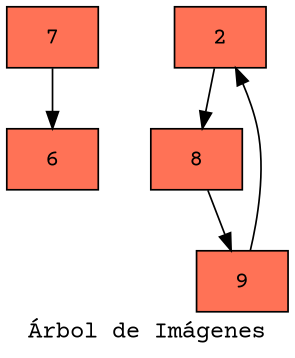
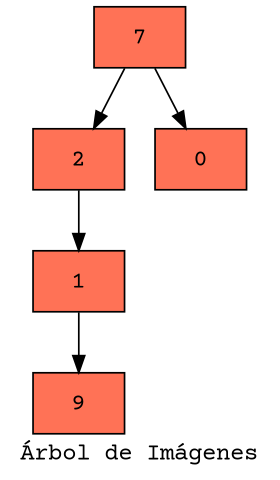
  digraph {
    fontname="Courier Prime"
    label="Árbol de Imágenes"
    node [fillcolor=coral1 fontname="Courier Prime" shape=box style=filled]
    edge [fontname="Courier Prime"]
    n1 [label=7]
    n2 [label=2]
-   n3 [label=6]
-   n4 [label=8]
+   n3 [label=0]
+   n4 [label=1]
    n5 [label=9]
-   n5 -> n2
+   n1 -> n2
    n1 -> n3
    n2 -> n4
    n4 -> n5
  }
